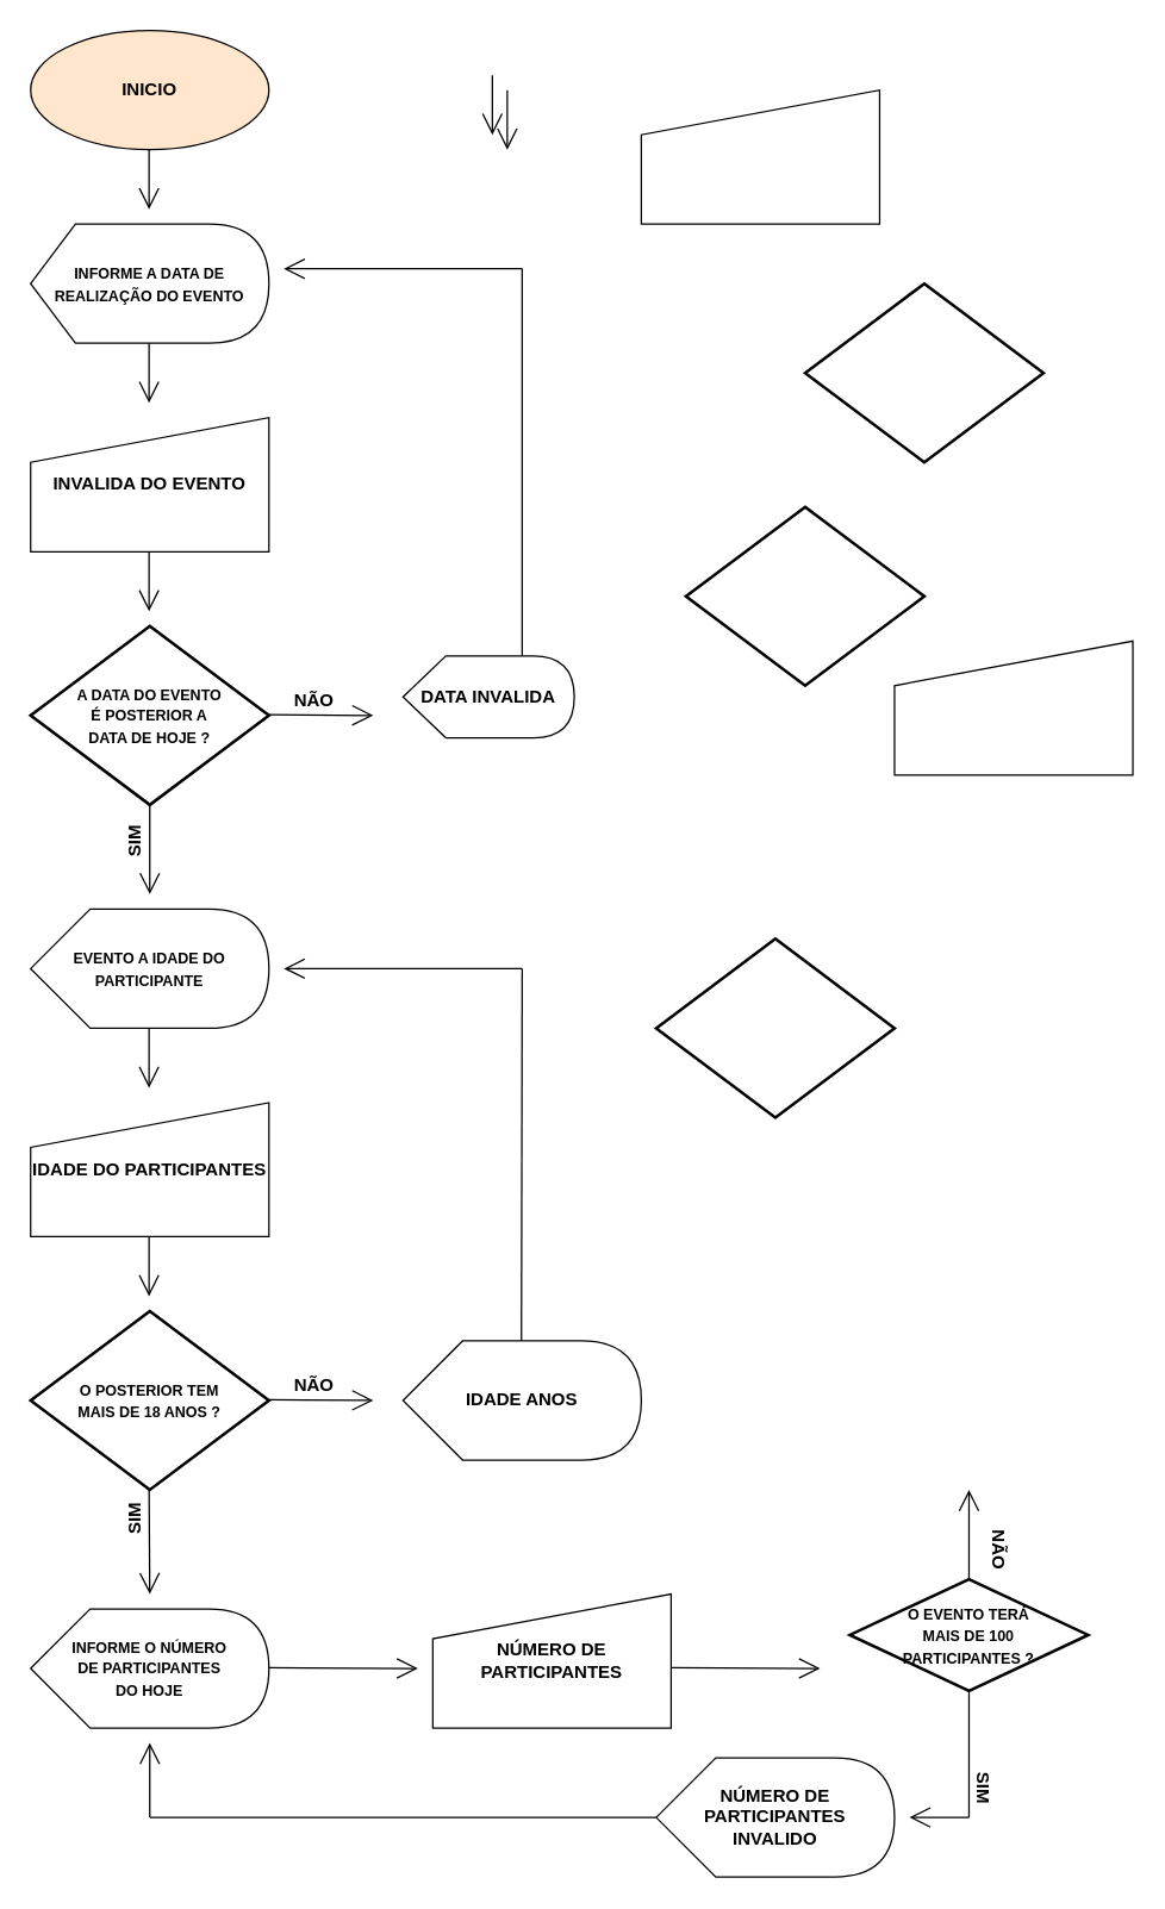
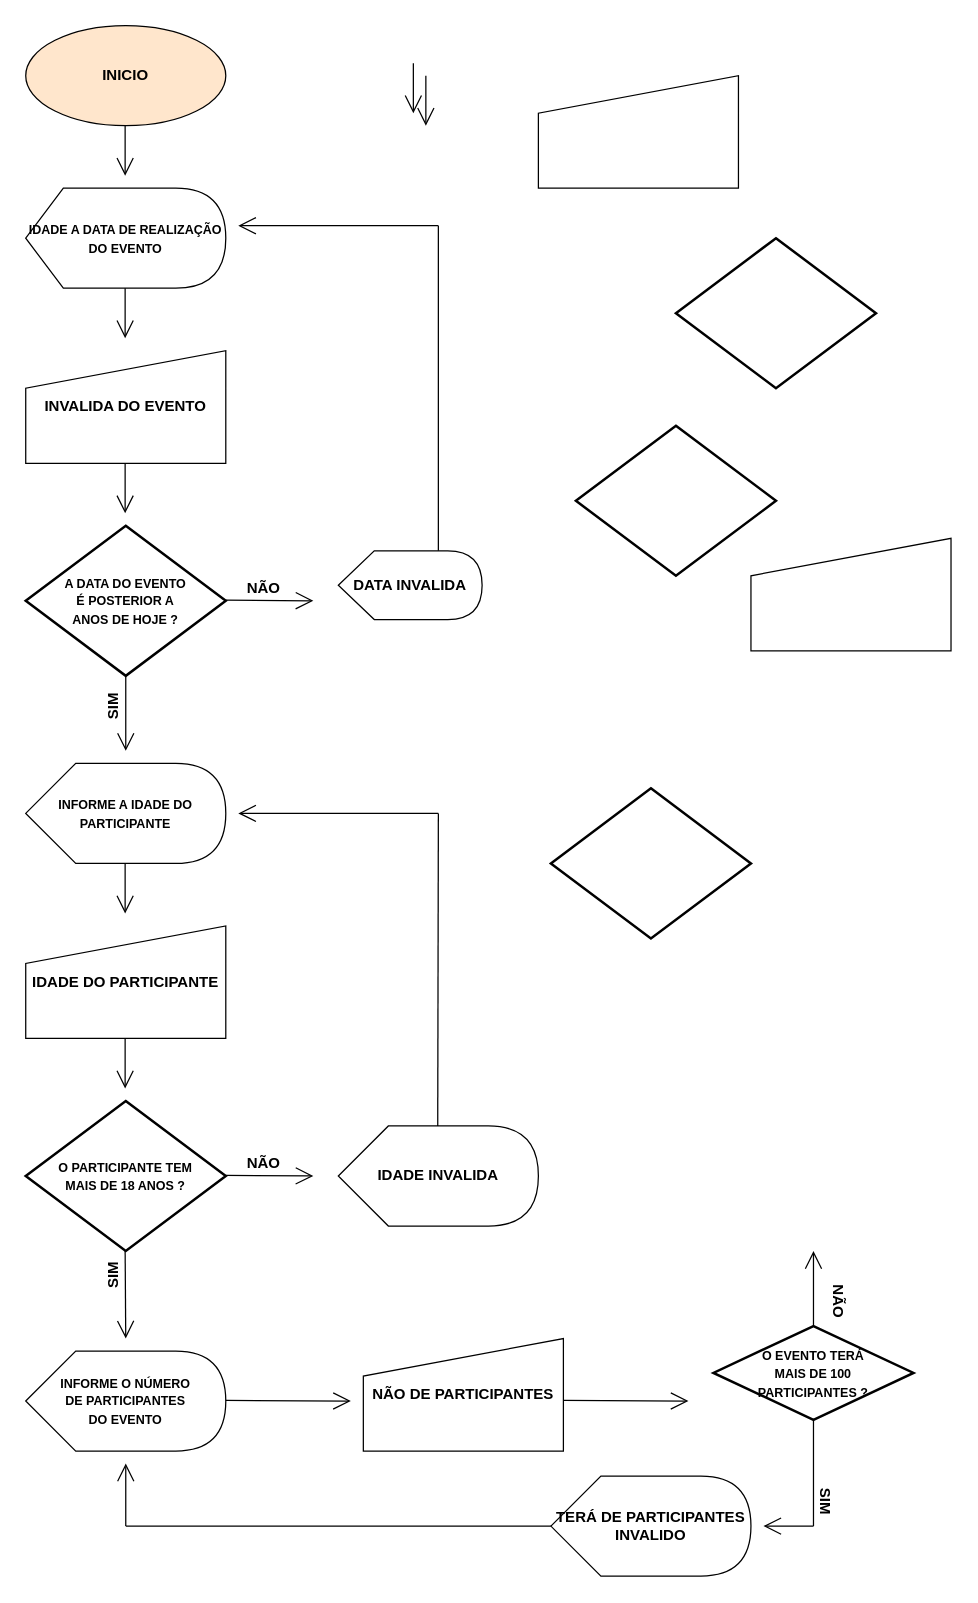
  <mxCell id="0" />
  <mxCell id="1" parent="0" />
  <mxCell id="2" value="&lt;b&gt;INICIO&lt;/b&gt;" style="ellipse;whiteSpace=wrap;html=1;fillColor=#ffe6cc;" vertex="1" parent="1"><mxGeometry x="20" y="20" width="160" height="80" as="geometry" /></mxCell>
- <mxCell id="3" value="&lt;div&gt;&lt;b style=&quot;font-size: 10px&quot;&gt;INFORME A DATA DE REALIZAÇÃO DO EVENTO&lt;/b&gt;&lt;/div&gt;" style="shape=display;whiteSpace=wrap;html=1;align=center;size=0.188;" vertex="1" parent="1"><mxGeometry x="20" y="150" width="160" height="80" as="geometry" /></mxCell>
+ <mxCell id="3" value="&lt;div&gt;&lt;b style=&quot;font-size: 10px&quot;&gt;IDADE A DATA DE REALIZAÇÃO DO EVENTO&lt;/b&gt;&lt;/div&gt;" style="shape=display;whiteSpace=wrap;html=1;align=center;size=0.188;" vertex="1" parent="1"><mxGeometry x="20" y="150" width="160" height="80" as="geometry" /></mxCell>
  <mxCell id="4" value="&lt;b&gt;INVALIDA DO EVENTO&lt;/b&gt;" style="shape=manualInput;whiteSpace=wrap;html=1;" vertex="1" parent="1"><mxGeometry x="20" y="280" width="160" height="90" as="geometry" /></mxCell>
- <mxCell id="5" value="&lt;font style=&quot;font-size: 10px&quot;&gt;&lt;b&gt;A DATA DO EVENTO&lt;br&gt;É POSTERIOR A &lt;br&gt;DATA DE HOJE ?&lt;/b&gt;&lt;/font&gt;" style="strokeWidth=2;html=1;shape=mxgraph.flowchart.decision;whiteSpace=wrap;align=center;" vertex="1" parent="1"><mxGeometry x="20" y="420" width="160" height="120" as="geometry" /></mxCell>
+ <mxCell id="5" value="&lt;font style=&quot;font-size: 10px&quot;&gt;&lt;b&gt;A DATA DO EVENTO&lt;br&gt;É POSTERIOR A &lt;br&gt;ANOS DE HOJE ?&lt;/b&gt;&lt;/font&gt;" style="strokeWidth=2;html=1;shape=mxgraph.flowchart.decision;whiteSpace=wrap;align=center;" vertex="1" parent="1"><mxGeometry x="20" y="420" width="160" height="120" as="geometry" /></mxCell>
  <mxCell id="6" value="" style="endArrow=open;endFill=1;endSize=12;html=1;rounded=0;" edge="1" parent="1"><mxGeometry width="160" relative="1" as="geometry"><mxPoint x="99.5" y="100" as="sourcePoint" /><mxPoint x="99.5" y="140" as="targetPoint" /></mxGeometry></mxCell>
  <mxCell id="7" value="" style="endArrow=open;endFill=1;endSize=12;html=1;rounded=0;" edge="1" parent="1"><mxGeometry width="160" relative="1" as="geometry"><mxPoint x="99.5" y="690" as="sourcePoint" /><mxPoint x="99.5" y="730" as="targetPoint" /></mxGeometry></mxCell>
  <mxCell id="8" value="" style="endArrow=open;endFill=1;endSize=12;html=1;rounded=0;" edge="1" parent="1"><mxGeometry width="160" relative="1" as="geometry"><mxPoint x="330" y="50" as="sourcePoint" /><mxPoint x="330" y="90" as="targetPoint" /></mxGeometry></mxCell>
  <mxCell id="9" value="" style="endArrow=open;endFill=1;endSize=12;html=1;rounded=0;" edge="1" parent="1"><mxGeometry width="160" relative="1" as="geometry"><mxPoint x="340" y="60" as="sourcePoint" /><mxPoint x="340" y="100" as="targetPoint" /></mxGeometry></mxCell>
  <mxCell id="10" value="" style="endArrow=open;endFill=1;endSize=12;html=1;rounded=0;" edge="1" parent="1"><mxGeometry width="160" relative="1" as="geometry"><mxPoint x="99.5" y="230" as="sourcePoint" /><mxPoint x="99.5" y="270" as="targetPoint" /></mxGeometry></mxCell>
  <mxCell id="11" value="&lt;b&gt;&lt;font style=&quot;font-size: 12px&quot;&gt;DATA INVALIDA&lt;/font&gt;&lt;/b&gt;" style="shape=display;whiteSpace=wrap;html=1;align=center;" vertex="1" parent="1"><mxGeometry x="270" y="440" width="115" height="55" as="geometry" /></mxCell>
- <mxCell id="12" value="&lt;font style=&quot;font-size: 10px&quot;&gt;&lt;b&gt;EVENTO A IDADE DO PARTICIPANTE&lt;/b&gt;&lt;/font&gt;" style="shape=display;whiteSpace=wrap;html=1;align=center;" vertex="1" parent="1"><mxGeometry x="20" y="610" width="160" height="80" as="geometry" /></mxCell>
+ <mxCell id="12" value="&lt;font style=&quot;font-size: 10px&quot;&gt;&lt;b&gt;INFORME A IDADE DO PARTICIPANTE&lt;/b&gt;&lt;/font&gt;" style="shape=display;whiteSpace=wrap;html=1;align=center;" vertex="1" parent="1"><mxGeometry x="20" y="610" width="160" height="80" as="geometry" /></mxCell>
  <mxCell id="13" value="" style="strokeWidth=2;html=1;shape=mxgraph.flowchart.decision;whiteSpace=wrap;" vertex="1" parent="1"><mxGeometry x="540" y="190" width="160" height="120" as="geometry" /></mxCell>
  <mxCell id="14" value="" style="strokeWidth=2;html=1;shape=mxgraph.flowchart.decision;whiteSpace=wrap;" vertex="1" parent="1"><mxGeometry x="460" y="340" width="160" height="120" as="geometry" /></mxCell>
  <mxCell id="15" value="" style="strokeWidth=2;html=1;shape=mxgraph.flowchart.decision;whiteSpace=wrap;" vertex="1" parent="1"><mxGeometry x="440" y="630" width="160" height="120" as="geometry" /></mxCell>
  <mxCell id="16" value="" style="endArrow=open;endFill=1;endSize=12;html=1;rounded=0;" edge="1" parent="1"><mxGeometry width="160" relative="1" as="geometry"><mxPoint x="350" y="180" as="sourcePoint" /><mxPoint x="190" y="180" as="targetPoint" /></mxGeometry></mxCell>
  <mxCell id="17" value="" style="endArrow=open;endFill=1;endSize=12;html=1;rounded=0;" edge="1" parent="1"><mxGeometry width="160" relative="1" as="geometry"><mxPoint x="99.5" y="370" as="sourcePoint" /><mxPoint x="99.5" y="410" as="targetPoint" /></mxGeometry></mxCell>
  <mxCell id="18" value="" style="endArrow=open;endFill=1;endSize=12;html=1;rounded=0;" edge="1" parent="1"><mxGeometry width="160" relative="1" as="geometry"><mxPoint x="180" y="479.5" as="sourcePoint" /><mxPoint x="250" y="480" as="targetPoint" /></mxGeometry></mxCell>
  <mxCell id="19" value="" style="shape=manualInput;whiteSpace=wrap;html=1;" vertex="1" parent="1"><mxGeometry x="600" y="430" width="160" height="90" as="geometry" /></mxCell>
  <mxCell id="20" value="" style="shape=manualInput;whiteSpace=wrap;html=1;" vertex="1" parent="1"><mxGeometry x="430" y="60" width="160" height="90" as="geometry" /></mxCell>
  <mxCell id="21" value="&lt;b&gt;&lt;font style=&quot;font-size: 12px&quot;&gt;NÃO&lt;/font&gt;&lt;/b&gt;" style="text;html=1;align=center;verticalAlign=middle;resizable=0;points=[];autosize=1;strokeColor=none;fillColor=none;fontSize=10;" vertex="1" parent="1"><mxGeometry x="190" y="460" width="40" height="20" as="geometry" /></mxCell>
  <mxCell id="22" value="&lt;b&gt;SIM&lt;/b&gt;" style="text;html=1;align=center;verticalAlign=middle;resizable=0;points=[];autosize=1;strokeColor=none;fillColor=none;fontSize=12;rotation=-90;" vertex="1" parent="1"><mxGeometry x="70" y="555" width="40" height="20" as="geometry" /></mxCell>
  <mxCell id="23" value="" style="endArrow=open;endFill=1;endSize=12;html=1;rounded=0;" edge="1" parent="1"><mxGeometry width="160" relative="1" as="geometry"><mxPoint x="100" y="540" as="sourcePoint" /><mxPoint x="100" y="600" as="targetPoint" /></mxGeometry></mxCell>
  <mxCell id="24" value="" style="endArrow=none;html=1;rounded=0;fontSize=12;entryX=0;entryY=0;entryDx=80;entryDy=0;entryPerimeter=0;" edge="1" parent="1" target="11"><mxGeometry relative="1" as="geometry"><mxPoint x="350" y="180" as="sourcePoint" /><mxPoint x="470" y="310" as="targetPoint" /></mxGeometry></mxCell>
- <mxCell id="25" value="&lt;span style=&quot;font-size: 10px&quot;&gt;&lt;b&gt;O POSTERIOR TEM &lt;br&gt;MAIS DE 18 ANOS ?&lt;/b&gt;&lt;/span&gt;" style="strokeWidth=2;html=1;shape=mxgraph.flowchart.decision;whiteSpace=wrap;align=center;" vertex="1" parent="1"><mxGeometry x="20" y="880" width="160" height="120" as="geometry" /></mxCell>
- <mxCell id="26" value="&lt;b&gt;IDADE DO PARTICIPANTES&lt;/b&gt;" style="shape=manualInput;whiteSpace=wrap;html=1;" vertex="1" parent="1"><mxGeometry x="20" y="740" width="160" height="90" as="geometry" /></mxCell>
+ <mxCell id="25" value="&lt;span style=&quot;font-size: 10px&quot;&gt;&lt;b&gt;O PARTICIPANTE TEM &lt;br&gt;MAIS DE 18 ANOS ?&lt;/b&gt;&lt;/span&gt;" style="strokeWidth=2;html=1;shape=mxgraph.flowchart.decision;whiteSpace=wrap;align=center;" vertex="1" parent="1"><mxGeometry x="20" y="880" width="160" height="120" as="geometry" /></mxCell>
+ <mxCell id="26" value="&lt;b&gt;IDADE DO PARTICIPANTE&lt;/b&gt;" style="shape=manualInput;whiteSpace=wrap;html=1;" vertex="1" parent="1"><mxGeometry x="20" y="740" width="160" height="90" as="geometry" /></mxCell>
  <mxCell id="27" value="" style="endArrow=open;endFill=1;endSize=12;html=1;rounded=0;" edge="1" parent="1"><mxGeometry width="160" relative="1" as="geometry"><mxPoint x="99.5" y="830" as="sourcePoint" /><mxPoint x="99.5" y="870" as="targetPoint" /></mxGeometry></mxCell>
  <mxCell id="28" value="" style="endArrow=open;endFill=1;endSize=12;html=1;rounded=0;" edge="1" parent="1"><mxGeometry width="160" relative="1" as="geometry"><mxPoint x="180" y="939.5" as="sourcePoint" /><mxPoint x="250" y="940" as="targetPoint" /></mxGeometry></mxCell>
  <mxCell id="29" value="&lt;b&gt;&lt;font style=&quot;font-size: 12px&quot;&gt;NÃO&lt;/font&gt;&lt;/b&gt;" style="text;html=1;align=center;verticalAlign=middle;resizable=0;points=[];autosize=1;strokeColor=none;fillColor=none;fontSize=10;" vertex="1" parent="1"><mxGeometry x="190" y="920" width="40" height="20" as="geometry" /></mxCell>
  <mxCell id="30" value="" style="endArrow=open;endFill=1;endSize=12;html=1;rounded=0;" edge="1" parent="1"><mxGeometry width="160" relative="1" as="geometry"><mxPoint x="99.5" y="1000" as="sourcePoint" /><mxPoint x="100" y="1070" as="targetPoint" /></mxGeometry></mxCell>
  <mxCell id="31" value="&lt;b&gt;SIM&lt;/b&gt;" style="text;html=1;align=center;verticalAlign=middle;resizable=0;points=[];autosize=1;strokeColor=none;fillColor=none;fontSize=12;rotation=-90;" vertex="1" parent="1"><mxGeometry x="70" y="1010" width="40" height="20" as="geometry" /></mxCell>
- <mxCell id="32" value="&lt;font style=&quot;font-size: 10px&quot;&gt;&lt;b&gt;INFORME O NÚMERO &lt;br&gt;DE PARTICIPANTES &lt;br&gt;DO HOJE&lt;/b&gt;&lt;/font&gt;" style="shape=display;whiteSpace=wrap;html=1;align=center;" vertex="1" parent="1"><mxGeometry x="20" y="1080" width="160" height="80" as="geometry" /></mxCell>
- <mxCell id="33" value="&lt;b&gt;&lt;font style=&quot;font-size: 12px&quot;&gt;IDADE ANOS&lt;/font&gt;&lt;/b&gt;" style="shape=display;whiteSpace=wrap;html=1;align=center;" vertex="1" parent="1"><mxGeometry x="270" y="900" width="160" height="80" as="geometry" /></mxCell>
+ <mxCell id="32" value="&lt;font style=&quot;font-size: 10px&quot;&gt;&lt;b&gt;INFORME O NÚMERO &lt;br&gt;DE PARTICIPANTES &lt;br&gt;DO EVENTO&lt;/b&gt;&lt;/font&gt;" style="shape=display;whiteSpace=wrap;html=1;align=center;" vertex="1" parent="1"><mxGeometry x="20" y="1080" width="160" height="80" as="geometry" /></mxCell>
+ <mxCell id="33" value="&lt;b&gt;&lt;font style=&quot;font-size: 12px&quot;&gt;IDADE INVALIDA&lt;/font&gt;&lt;/b&gt;" style="shape=display;whiteSpace=wrap;html=1;align=center;" vertex="1" parent="1"><mxGeometry x="270" y="900" width="160" height="80" as="geometry" /></mxCell>
  <mxCell id="34" value="" style="endArrow=open;endFill=1;endSize=12;html=1;rounded=0;" edge="1" parent="1"><mxGeometry width="160" relative="1" as="geometry"><mxPoint x="350" y="650" as="sourcePoint" /><mxPoint x="190" y="650" as="targetPoint" /></mxGeometry></mxCell>
  <mxCell id="35" value="" style="endArrow=none;html=1;rounded=0;fontSize=12;entryX=0;entryY=0;entryDx=80;entryDy=0;entryPerimeter=0;" edge="1" parent="1"><mxGeometry relative="1" as="geometry"><mxPoint x="350" y="650" as="sourcePoint" /><mxPoint x="349.5" y="900" as="targetPoint" /></mxGeometry></mxCell>
  <mxCell id="36" value="" style="endArrow=open;endFill=1;endSize=12;html=1;rounded=0;" edge="1" parent="1"><mxGeometry width="160" relative="1" as="geometry"><mxPoint x="180" y="1119.5" as="sourcePoint" /><mxPoint x="280" y="1120" as="targetPoint" /></mxGeometry></mxCell>
- <mxCell id="37" value="&lt;b&gt;NÚMERO DE PARTICIPANTES&lt;/b&gt;" style="shape=manualInput;whiteSpace=wrap;html=1;" vertex="1" parent="1"><mxGeometry x="290" y="1070" width="160" height="90" as="geometry" /></mxCell>
+ <mxCell id="37" value="&lt;b&gt;NÃO DE PARTICIPANTES&lt;/b&gt;" style="shape=manualInput;whiteSpace=wrap;html=1;" vertex="1" parent="1"><mxGeometry x="290" y="1070" width="160" height="90" as="geometry" /></mxCell>
  <mxCell id="38" value="" style="endArrow=open;endFill=1;endSize=12;html=1;rounded=0;" edge="1" parent="1"><mxGeometry width="160" relative="1" as="geometry"><mxPoint x="450" y="1119.5" as="sourcePoint" /><mxPoint x="550" y="1120" as="targetPoint" /></mxGeometry></mxCell>
  <mxCell id="39" value="&lt;span style=&quot;font-size: 10px&quot;&gt;&lt;b&gt;O EVENTO TERÁ &lt;br&gt;MAIS DE 100 &lt;br&gt;PARTICIPANTES ?&lt;/b&gt;&lt;/span&gt;" style="strokeWidth=2;html=1;shape=mxgraph.flowchart.decision;whiteSpace=wrap;align=center;" vertex="1" parent="1"><mxGeometry x="570" y="1060" width="160" height="75" as="geometry" /></mxCell>
  <mxCell id="40" value="" style="endArrow=open;endFill=1;endSize=12;html=1;rounded=0;" edge="1" parent="1"><mxGeometry width="160" relative="1" as="geometry"><mxPoint x="100" y="1220" as="sourcePoint" /><mxPoint x="100" y="1170" as="targetPoint" /></mxGeometry></mxCell>
  <mxCell id="41" value="" style="endArrow=none;html=1;rounded=0;fontSize=12;entryX=0;entryY=0.5;entryDx=0;entryDy=0;entryPerimeter=0;" edge="1" parent="1" target="47"><mxGeometry relative="1" as="geometry"><mxPoint x="100" y="1220" as="sourcePoint" /><mxPoint x="420" y="1220" as="targetPoint" /></mxGeometry></mxCell>
  <mxCell id="42" value="&lt;b&gt;&lt;font style=&quot;font-size: 12px&quot;&gt;NÃO&lt;/font&gt;&lt;/b&gt;" style="text;html=1;align=center;verticalAlign=middle;resizable=0;points=[];autosize=1;strokeColor=none;fillColor=none;fontSize=10;rotation=90;" vertex="1" parent="1"><mxGeometry x="650" y="1030" width="40" height="20" as="geometry" /></mxCell>
  <mxCell id="43" value="" style="endArrow=open;endFill=1;endSize=12;html=1;rounded=0;exitX=0.5;exitY=0;exitDx=0;exitDy=0;exitPerimeter=0;" edge="1" parent="1" source="39"><mxGeometry width="160" relative="1" as="geometry"><mxPoint x="580" y="1040" as="sourcePoint" /><mxPoint x="650" y="1000" as="targetPoint" /></mxGeometry></mxCell>
  <mxCell id="44" value="&lt;b&gt;SIM&lt;/b&gt;" style="text;html=1;align=center;verticalAlign=middle;resizable=0;points=[];autosize=1;strokeColor=none;fillColor=none;fontSize=12;rotation=90;" vertex="1" parent="1"><mxGeometry x="640" y="1190" width="40" height="20" as="geometry" /></mxCell>
  <mxCell id="45" value="" style="endArrow=open;endFill=1;endSize=12;html=1;rounded=0;" edge="1" parent="1"><mxGeometry width="160" relative="1" as="geometry"><mxPoint x="650" y="1220" as="sourcePoint" /><mxPoint x="610" y="1220" as="targetPoint" /></mxGeometry></mxCell>
  <mxCell id="46" value="" style="endArrow=none;html=1;rounded=0;fontSize=12;exitX=0.5;exitY=1;exitDx=0;exitDy=0;exitPerimeter=0;" edge="1" parent="1" source="39"><mxGeometry relative="1" as="geometry"><mxPoint x="570" y="1190" as="sourcePoint" /><mxPoint x="650" y="1220" as="targetPoint" /></mxGeometry></mxCell>
- <mxCell id="47" value="&lt;b&gt;&lt;font style=&quot;font-size: 12px&quot;&gt;NÚMERO DE PARTICIPANTES &lt;br&gt;INVALIDO&lt;/font&gt;&lt;/b&gt;" style="shape=display;whiteSpace=wrap;html=1;align=center;" vertex="1" parent="1"><mxGeometry x="440" y="1180" width="160" height="80" as="geometry" /></mxCell>
+ <mxCell id="47" value="&lt;b&gt;&lt;font style=&quot;font-size: 12px&quot;&gt;TERÁ DE PARTICIPANTES &lt;br&gt;INVALIDO&lt;/font&gt;&lt;/b&gt;" style="shape=display;whiteSpace=wrap;html=1;align=center;" vertex="1" parent="1"><mxGeometry x="440" y="1180" width="160" height="80" as="geometry" /></mxCell>
